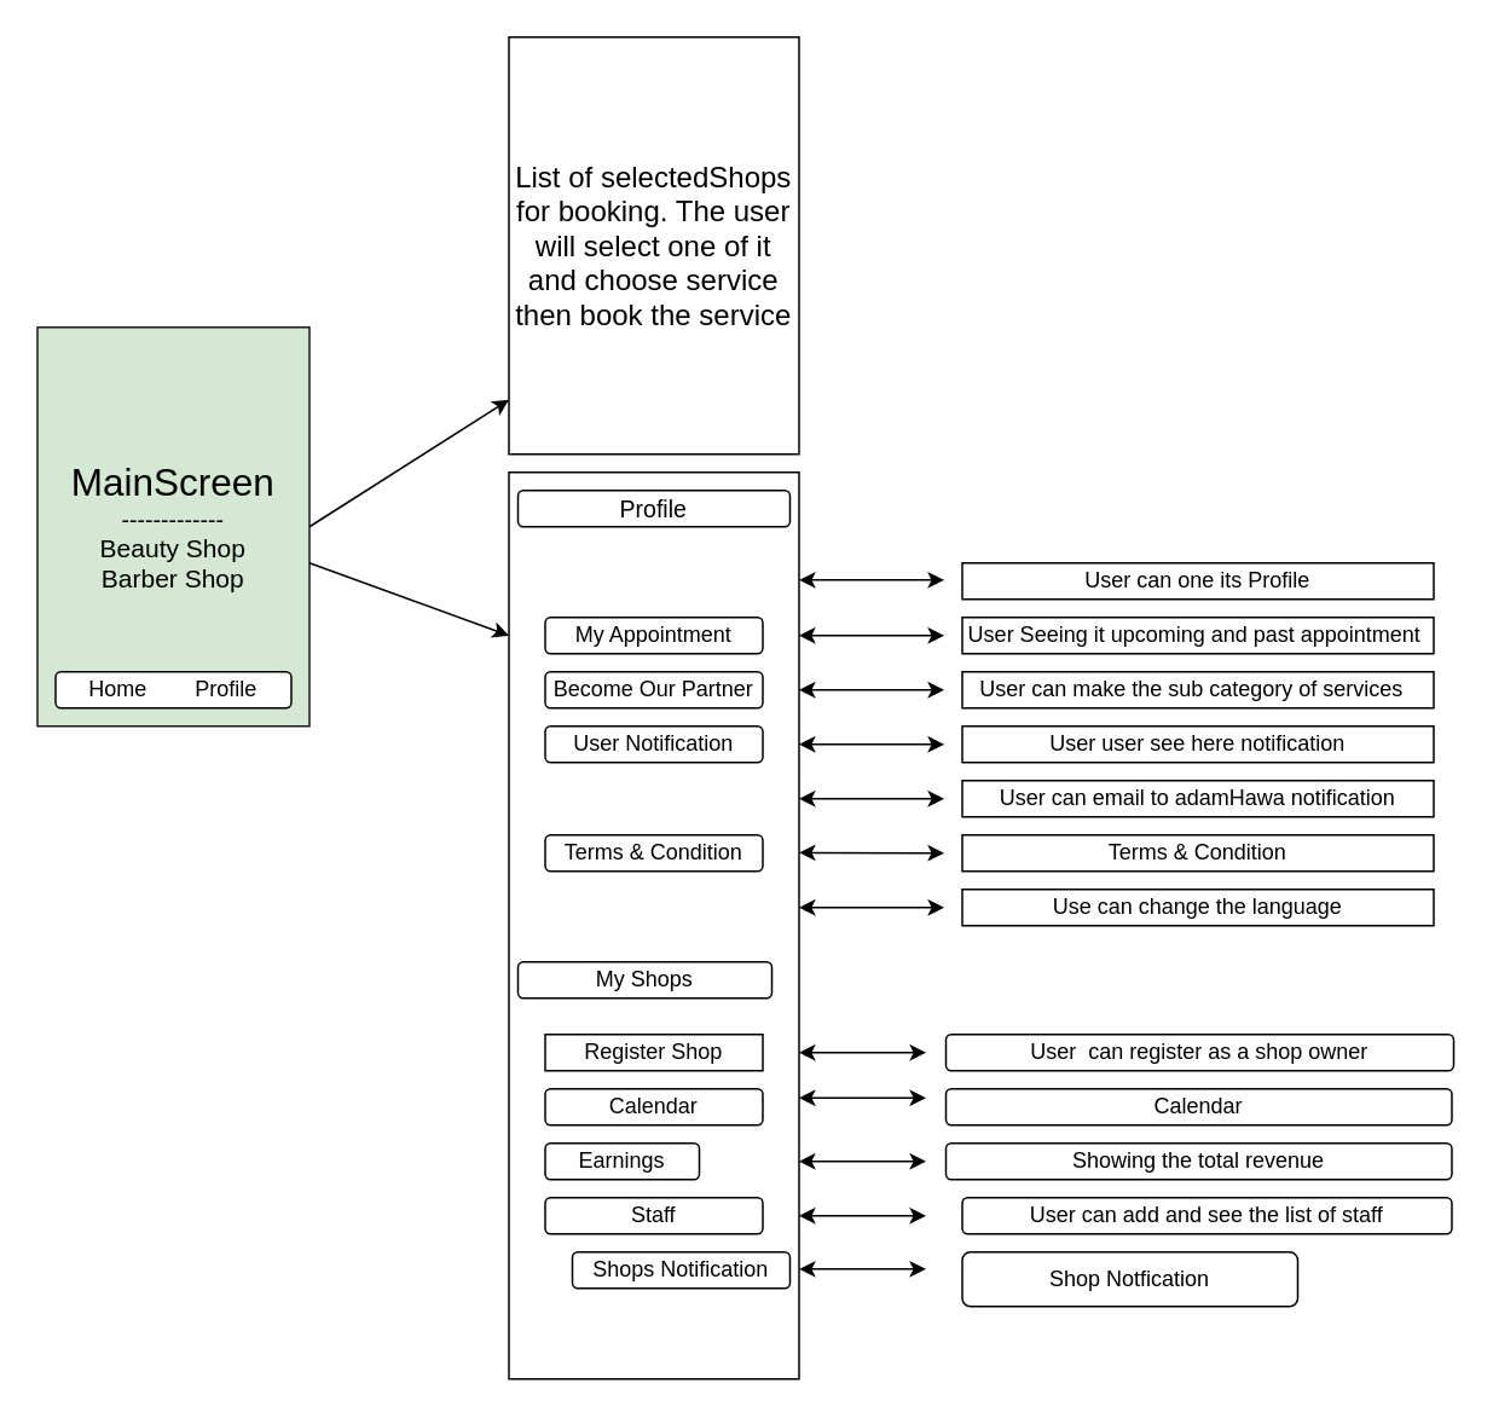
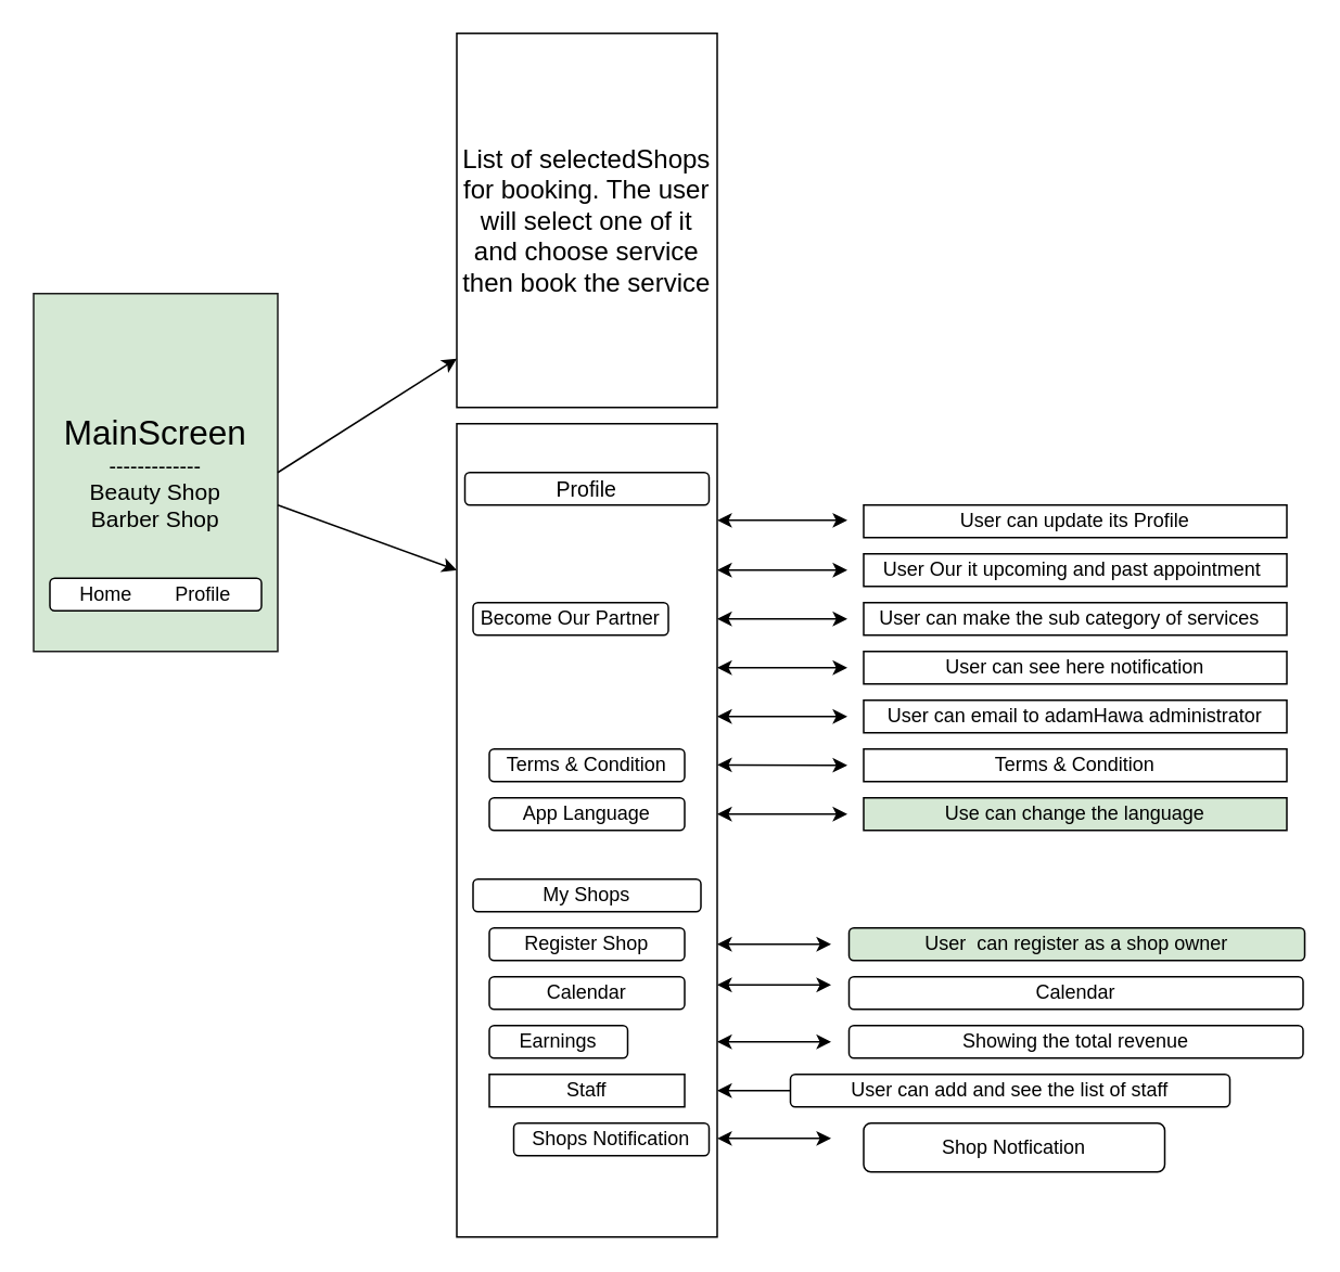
  <mxCell id="0" />
  <mxCell id="1" parent="0" />
  <mxCell id="2" value="&lt;font style=&quot;&quot;&gt;&lt;span style=&quot;font-size: 21px;&quot;&gt;MainScreen&lt;br&gt;&lt;/span&gt;-------------&lt;br&gt;&lt;font style=&quot;font-size: 14px;&quot;&gt;Beauty Shop&lt;/font&gt;&lt;br&gt;&lt;font style=&quot;font-size: 14px;&quot;&gt;Barber Shop&lt;/font&gt;&lt;/font&gt;" style="rounded=0;whiteSpace=wrap;html=1;strokeColor=#1A1A1A;fontSize=13;fillColor=#d5e8d4;" vertex="1" parent="1"><mxGeometry x="20" y="180" width="150" height="220" as="geometry" /></mxCell>
  <mxCell id="3" value="" style="endArrow=classic;html=1;rounded=0;" edge="1" parent="1"><mxGeometry width="50" height="50" relative="1" as="geometry"><mxPoint x="170" y="290" as="sourcePoint" /><mxPoint x="280" y="220" as="targetPoint" /></mxGeometry></mxCell>
  <mxCell id="4" value="&lt;font style=&quot;font-size: 16px;&quot;&gt;List of selectedShops for booking. The user will select one of it and choose service then book the service&lt;/font&gt;" style="rounded=0;whiteSpace=wrap;html=1;" vertex="1" parent="1"><mxGeometry x="280" y="20" width="160" height="230" as="geometry" /></mxCell>
- <mxCell id="5" value="Home&amp;nbsp; &amp;nbsp; &amp;nbsp; &amp;nbsp; Profile" style="rounded=1;whiteSpace=wrap;html=1;" vertex="1" parent="1"><mxGeometry x="30" y="370" width="130" height="20" as="geometry" /></mxCell>
+ <mxCell id="5" value="Home&amp;nbsp; &amp;nbsp; &amp;nbsp; &amp;nbsp; Profile" style="rounded=1;whiteSpace=wrap;html=1;" vertex="1" parent="1"><mxGeometry x="30" y="355" width="130" height="20" as="geometry" /></mxCell>
  <mxCell id="6" value="" style="endArrow=classic;html=1;rounded=0;" edge="1" parent="1"><mxGeometry width="50" height="50" relative="1" as="geometry"><mxPoint x="170" y="310" as="sourcePoint" /><mxPoint x="280" y="350" as="targetPoint" /></mxGeometry></mxCell>
  <mxCell id="7" value="" style="rounded=0;whiteSpace=wrap;html=1;" vertex="1" parent="1"><mxGeometry x="280" y="260" width="160" height="500" as="geometry" /></mxCell>
- <mxCell id="8" value="&lt;font style=&quot;font-size: 13px;&quot;&gt;Profile&lt;/font&gt;" style="rounded=1;whiteSpace=wrap;html=1;" vertex="1" parent="1"><mxGeometry x="285" y="270" width="150" height="20" as="geometry" /></mxCell>
- <mxCell id="9" value="My Appointment" style="rounded=1;whiteSpace=wrap;html=1;" vertex="1" parent="1"><mxGeometry x="300" y="340" width="120" height="20" as="geometry" /></mxCell>
- <mxCell id="10" value="User Notification" style="rounded=1;whiteSpace=wrap;html=1;" vertex="1" parent="1"><mxGeometry x="300" y="400" width="120" height="20" as="geometry" /></mxCell>
- <mxCell id="11" value="Become Our Partner" style="rounded=1;whiteSpace=wrap;html=1;" vertex="1" parent="1"><mxGeometry x="300" y="370" width="120" height="20" as="geometry" /></mxCell>
+ <mxCell id="8" value="&lt;font style=&quot;font-size: 13px;&quot;&gt;Profile&lt;/font&gt;" style="rounded=1;whiteSpace=wrap;html=1;" vertex="1" parent="1"><mxGeometry x="285" y="290" width="150" height="20" as="geometry" /></mxCell>
+ <mxCell id="11" value="Become Our Partner" style="rounded=1;whiteSpace=wrap;html=1;" vertex="1" parent="1"><mxGeometry x="290" y="370" width="120" height="20" as="geometry" /></mxCell>
  <mxCell id="12" value="Terms &amp;amp; Condition" style="rounded=1;whiteSpace=wrap;html=1;" vertex="1" parent="1"><mxGeometry x="300" y="460" width="120" height="20" as="geometry" /></mxCell>
+ <mxCell id="13" value="App Language" style="rounded=1;whiteSpace=wrap;html=1;" vertex="1" parent="1"><mxGeometry x="300" y="490" width="120" height="20" as="geometry" /></mxCell>
  <mxCell id="14" value="" style="endArrow=classic;startArrow=classic;html=1;rounded=0;" edge="1" parent="1"><mxGeometry width="50" height="50" relative="1" as="geometry"><mxPoint x="440" y="319.38" as="sourcePoint" /><mxPoint x="520" y="319.38" as="targetPoint" /></mxGeometry></mxCell>
  <mxCell id="15" value="" style="endArrow=classic;startArrow=classic;html=1;rounded=0;" edge="1" parent="1"><mxGeometry width="50" height="50" relative="1" as="geometry"><mxPoint x="440" y="350" as="sourcePoint" /><mxPoint x="520" y="350" as="targetPoint" /></mxGeometry></mxCell>
- <mxCell id="16" value="User can one its Profile" style="rounded=0;whiteSpace=wrap;html=1;" vertex="1" parent="1"><mxGeometry x="530" y="310" width="260" height="20" as="geometry" /></mxCell>
- <mxCell id="17" value="User Seeing it upcoming and past appointment&amp;nbsp;" style="rounded=0;whiteSpace=wrap;html=1;" vertex="1" parent="1"><mxGeometry x="530" y="340" width="260" height="20" as="geometry" /></mxCell>
+ <mxCell id="16" value="User can update its Profile" style="rounded=0;whiteSpace=wrap;html=1;" vertex="1" parent="1"><mxGeometry x="530" y="310" width="260" height="20" as="geometry" /></mxCell>
+ <mxCell id="17" value="User Our it upcoming and past appointment&amp;nbsp;" style="rounded=0;whiteSpace=wrap;html=1;" vertex="1" parent="1"><mxGeometry x="530" y="340" width="260" height="20" as="geometry" /></mxCell>
  <mxCell id="18" value="User can make the sub category of services&amp;nbsp;&amp;nbsp;" style="rounded=0;whiteSpace=wrap;html=1;" vertex="1" parent="1"><mxGeometry x="530" y="370" width="260" height="20" as="geometry" /></mxCell>
  <mxCell id="19" value="" style="endArrow=classic;startArrow=classic;html=1;rounded=0;" edge="1" parent="1"><mxGeometry width="50" height="50" relative="1" as="geometry"><mxPoint x="440" y="380" as="sourcePoint" /><mxPoint x="520" y="380" as="targetPoint" /></mxGeometry></mxCell>
  <mxCell id="20" value="" style="endArrow=classic;startArrow=classic;html=1;rounded=0;" edge="1" parent="1"><mxGeometry width="50" height="50" relative="1" as="geometry"><mxPoint x="440" y="410" as="sourcePoint" /><mxPoint x="520" y="410" as="targetPoint" /></mxGeometry></mxCell>
- <mxCell id="21" value="User user see here notification" style="rounded=0;whiteSpace=wrap;html=1;" vertex="1" parent="1"><mxGeometry x="530" y="400" width="260" height="20" as="geometry" /></mxCell>
+ <mxCell id="21" value="User can see here notification" style="rounded=0;whiteSpace=wrap;html=1;" vertex="1" parent="1"><mxGeometry x="530" y="400" width="260" height="20" as="geometry" /></mxCell>
  <mxCell id="22" value="Terms &amp;amp; Condition" style="rounded=0;whiteSpace=wrap;html=1;" vertex="1" parent="1"><mxGeometry x="530" y="460" width="260" height="20" as="geometry" /></mxCell>
  <mxCell id="23" value="" style="endArrow=classic;startArrow=classic;html=1;rounded=0;" edge="1" parent="1"><mxGeometry width="50" height="50" relative="1" as="geometry"><mxPoint x="440" y="440" as="sourcePoint" /><mxPoint x="520" y="440" as="targetPoint" /></mxGeometry></mxCell>
  <mxCell id="24" value="" style="endArrow=classic;startArrow=classic;html=1;rounded=0;" edge="1" parent="1"><mxGeometry width="50" height="50" relative="1" as="geometry"><mxPoint x="440" y="469.74" as="sourcePoint" /><mxPoint x="520" y="470" as="targetPoint" /></mxGeometry></mxCell>
- <mxCell id="25" value="User can email to adamHawa notification" style="rounded=0;whiteSpace=wrap;html=1;" vertex="1" parent="1"><mxGeometry x="530" y="430" width="260" height="20" as="geometry" /></mxCell>
- <mxCell id="26" value="Use can change the language" style="rounded=0;whiteSpace=wrap;html=1;" vertex="1" parent="1"><mxGeometry x="530" y="490" width="260" height="20" as="geometry" /></mxCell>
+ <mxCell id="25" value="User can email to adamHawa administrator" style="rounded=0;whiteSpace=wrap;html=1;" vertex="1" parent="1"><mxGeometry x="530" y="430" width="260" height="20" as="geometry" /></mxCell>
+ <mxCell id="26" value="Use can change the language" style="rounded=0;whiteSpace=wrap;html=1;fillColor=#d5e8d4;" vertex="1" parent="1"><mxGeometry x="530" y="490" width="260" height="20" as="geometry" /></mxCell>
  <mxCell id="27" value="" style="endArrow=classic;startArrow=classic;html=1;rounded=0;" edge="1" parent="1"><mxGeometry width="50" height="50" relative="1" as="geometry"><mxPoint x="440" y="500" as="sourcePoint" /><mxPoint x="520" y="500" as="targetPoint" /></mxGeometry></mxCell>
- <mxCell id="28" value="My Shops" style="rounded=1;whiteSpace=wrap;html=1;" vertex="1" parent="1"><mxGeometry x="285" y="530" width="140" height="20" as="geometry" /></mxCell>
+ <mxCell id="28" value="My Shops" style="rounded=1;whiteSpace=wrap;html=1;" vertex="1" parent="1"><mxGeometry x="290" y="540" width="140" height="20" as="geometry" /></mxCell>
  <mxCell id="29" value="Shops Notification" style="rounded=1;whiteSpace=wrap;html=1;" vertex="1" parent="1"><mxGeometry x="315" y="690" width="120" height="20" as="geometry" /></mxCell>
- <mxCell id="30" value="Staff" style="rounded=1;whiteSpace=wrap;html=1;" vertex="1" parent="1"><mxGeometry x="300" y="660" width="120" height="20" as="geometry" /></mxCell>
- <mxCell id="31" value="Register Shop" style="whiteSpace=wrap;html=1;rounded=0;" vertex="1" parent="1"><mxGeometry x="300" y="570" width="120" height="20" as="geometry" /></mxCell>
+ <mxCell id="30" value="Staff" style="whiteSpace=wrap;html=1;rounded=0;" vertex="1" parent="1"><mxGeometry x="300" y="660" width="120" height="20" as="geometry" /></mxCell>
+ <mxCell id="31" value="Register Shop" style="rounded=1;whiteSpace=wrap;html=1;" vertex="1" parent="1"><mxGeometry x="300" y="570" width="120" height="20" as="geometry" /></mxCell>
  <mxCell id="32" value="Calendar" style="rounded=1;whiteSpace=wrap;html=1;" vertex="1" parent="1"><mxGeometry x="300" y="600" width="120" height="20" as="geometry" /></mxCell>
  <mxCell id="33" value="Earnings" style="rounded=1;whiteSpace=wrap;html=1;" vertex="1" parent="1"><mxGeometry x="300" y="630" width="85" height="20" as="geometry" /></mxCell>
  <mxCell id="34" value="" style="endArrow=classic;startArrow=classic;html=1;rounded=0;" edge="1" parent="1"><mxGeometry width="50" height="50" relative="1" as="geometry"><mxPoint x="440" y="605" as="sourcePoint" /><mxPoint x="510" y="605" as="targetPoint" /></mxGeometry></mxCell>
  <mxCell id="35" value="" style="endArrow=classic;startArrow=classic;html=1;rounded=0;" edge="1" parent="1"><mxGeometry width="50" height="50" relative="1" as="geometry"><mxPoint x="440" y="580" as="sourcePoint" /><mxPoint x="510" y="580" as="targetPoint" /></mxGeometry></mxCell>
  <mxCell id="36" value="" style="endArrow=classic;startArrow=classic;html=1;rounded=0;" edge="1" parent="1"><mxGeometry width="50" height="50" relative="1" as="geometry"><mxPoint x="440" y="699.41" as="sourcePoint" /><mxPoint x="510" y="699.41" as="targetPoint" /></mxGeometry></mxCell>
  <mxCell id="37" value="" style="endArrow=classic;startArrow=classic;html=1;rounded=0;" edge="1" parent="1"><mxGeometry width="50" height="50" relative="1" as="geometry"><mxPoint x="440" y="670" as="sourcePoint" /><mxPoint x="510" y="670" as="targetPoint" /></mxGeometry></mxCell>
  <mxCell id="38" value="" style="endArrow=classic;startArrow=classic;html=1;rounded=0;" edge="1" parent="1"><mxGeometry width="50" height="50" relative="1" as="geometry"><mxPoint x="440" y="640" as="sourcePoint" /><mxPoint x="510" y="640" as="targetPoint" /></mxGeometry></mxCell>
  <mxCell id="39" style="edgeStyle=orthogonalEdgeStyle;rounded=0;orthogonalLoop=1;jettySize=auto;html=1;exitX=0.5;exitY=1;exitDx=0;exitDy=0;" edge="1" parent="1" source="33" target="33"><mxGeometry relative="1" as="geometry" /></mxCell>
  <mxCell id="40" value="Shop Notfication" style="rounded=1;whiteSpace=wrap;html=1;" vertex="1" parent="1"><mxGeometry x="530" y="690" width="185" height="30" as="geometry" /></mxCell>
- <mxCell id="41" value="User can add and see the list of staff" style="rounded=1;whiteSpace=wrap;html=1;" vertex="1" parent="1"><mxGeometry x="530" y="660" width="270" height="20" as="geometry" /></mxCell>
+ <mxCell id="41" value="User can add and see the list of staff" style="rounded=1;whiteSpace=wrap;html=1;" vertex="1" parent="1"><mxGeometry x="485" y="660" width="270" height="20" as="geometry" /></mxCell>
  <mxCell id="42" value="Showing the total revenue" style="rounded=1;whiteSpace=wrap;html=1;" vertex="1" parent="1"><mxGeometry x="521" y="630" width="279" height="20" as="geometry" /></mxCell>
  <mxCell id="43" value="Calendar" style="rounded=1;whiteSpace=wrap;html=1;" vertex="1" parent="1"><mxGeometry x="521" y="600" width="279" height="20" as="geometry" /></mxCell>
- <mxCell id="44" value="User&amp;nbsp; can register as a shop owner" style="rounded=1;whiteSpace=wrap;html=1;" vertex="1" parent="1"><mxGeometry x="521" y="570" width="280" height="20" as="geometry" /></mxCell>
+ <mxCell id="44" value="User&amp;nbsp; can register as a shop owner" style="rounded=1;whiteSpace=wrap;html=1;fillColor=#d5e8d4;" vertex="1" parent="1"><mxGeometry x="521" y="570" width="280" height="20" as="geometry" /></mxCell>
